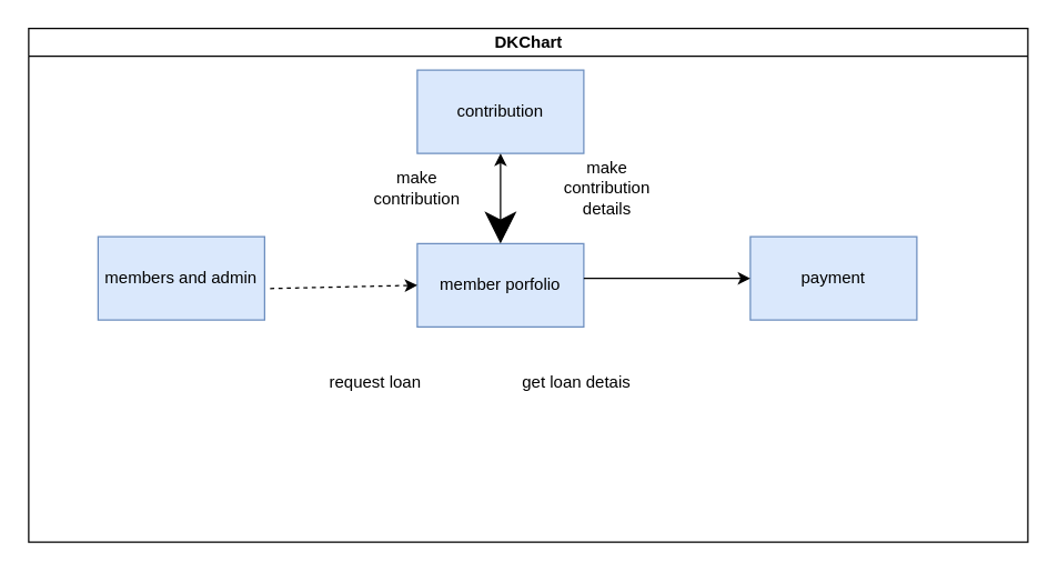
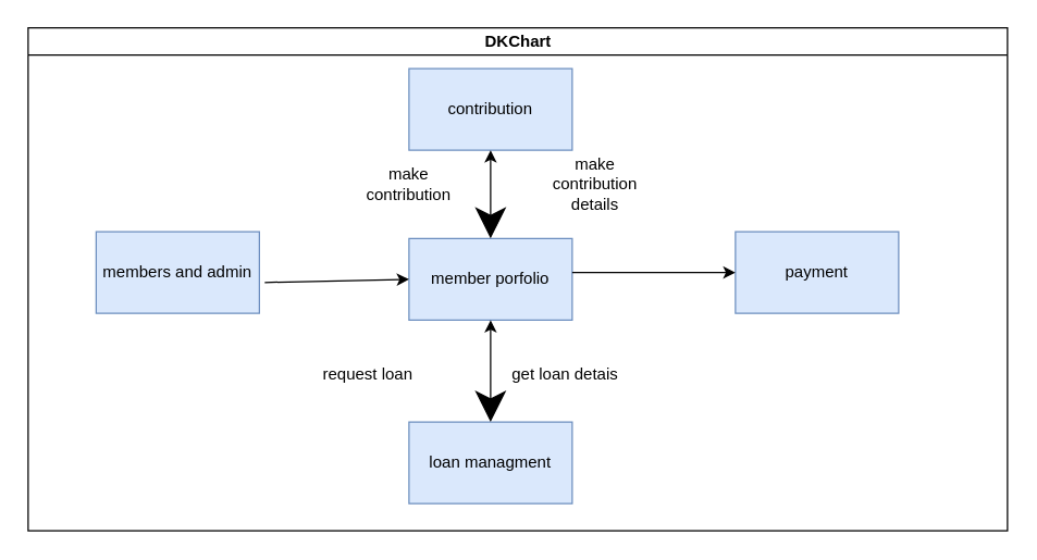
  <mxCell id="0" />
  <mxCell id="1" parent="0" />
  <mxCell id="2" value="DKChart" style="swimlane;html=1;startSize=20;horizontal=1;containerType=tree;glass=0;" parent="1" vertex="1"><mxGeometry x="20" y="20" width="720" height="370" as="geometry" /></mxCell>
  <mxCell id="3" value="contribution" style="rounded=0;whiteSpace=wrap;html=1;glass=0;strokeColor=#6c8ebf;align=center;verticalAlign=middle;fontFamily=Helvetica;fontSize=12;startSize=20;fillColor=#dae8fc;" vertex="1" parent="2"><mxGeometry x="280" y="30" width="120" height="60" as="geometry" /></mxCell>
  <mxCell id="4" value="members and admin" style="rounded=0;whiteSpace=wrap;html=1;glass=0;strokeColor=#6c8ebf;align=center;verticalAlign=middle;fontFamily=Helvetica;fontSize=12;startSize=20;fillColor=#dae8fc;" vertex="1" parent="2"><mxGeometry x="50" y="150" width="120" height="60" as="geometry" /></mxCell>
  <mxCell id="5" value="payment" style="rounded=0;whiteSpace=wrap;html=1;glass=0;strokeColor=#6c8ebf;align=center;verticalAlign=middle;fontFamily=Helvetica;fontSize=12;startSize=20;fillColor=#dae8fc;" vertex="1" parent="2"><mxGeometry x="520" y="150" width="120" height="60" as="geometry" /></mxCell>
+ <mxCell id="6" value="loan managment" style="rounded=0;whiteSpace=wrap;html=1;glass=0;strokeColor=#6c8ebf;align=center;verticalAlign=middle;fontFamily=Helvetica;fontSize=12;startSize=20;fillColor=#dae8fc;" vertex="1" parent="2"><mxGeometry x="280" y="290" width="120" height="60" as="geometry" /></mxCell>
  <mxCell id="7" value="member porfolio" style="rounded=0;whiteSpace=wrap;html=1;glass=0;strokeColor=#6c8ebf;align=center;verticalAlign=middle;fontFamily=Helvetica;fontSize=12;startSize=20;fillColor=#dae8fc;" vertex="1" parent="2"><mxGeometry x="280" y="155" width="120" height="60" as="geometry" /></mxCell>
- <mxCell id="8" value="" style="endArrow=classic;html=1;rounded=0;fontFamily=Helvetica;fontSize=12;fontColor=default;startSize=20;entryX=0;entryY=0.5;entryDx=0;entryDy=0;exitX=1.033;exitY=0.622;exitDx=0;exitDy=0;exitPerimeter=0;dashed=1;" edge="1" parent="2" source="4" target="7"><mxGeometry width="50" height="50" relative="1" as="geometry"><mxPoint x="170" y="170" as="sourcePoint" /><mxPoint x="220" y="120" as="targetPoint" /></mxGeometry></mxCell>
+ <mxCell id="8" value="" style="endArrow=classic;html=1;rounded=0;fontFamily=Helvetica;fontSize=12;fontColor=default;startSize=20;entryX=0;entryY=0.5;entryDx=0;entryDy=0;exitX=1.033;exitY=0.622;exitDx=0;exitDy=0;exitPerimeter=0;" edge="1" parent="2" source="4" target="7"><mxGeometry width="50" height="50" relative="1" as="geometry"><mxPoint x="170" y="170" as="sourcePoint" /><mxPoint x="220" y="120" as="targetPoint" /></mxGeometry></mxCell>
  <mxCell id="9" value="" style="endArrow=classic;startArrow=classic;html=1;rounded=0;fontFamily=Helvetica;fontSize=12;fontColor=default;startSize=20;entryX=0.5;entryY=1;entryDx=0;entryDy=0;exitX=0.5;exitY=0;exitDx=0;exitDy=0;" edge="1" parent="2" source="7" target="3"><mxGeometry width="50" height="50" relative="1" as="geometry"><mxPoint x="330" y="140" as="sourcePoint" /><mxPoint x="380" y="90" as="targetPoint" /></mxGeometry></mxCell>
  <mxCell id="10" value="" style="endArrow=classic;html=1;rounded=0;fontFamily=Helvetica;fontSize=12;fontColor=default;startSize=20;entryX=0;entryY=0.5;entryDx=0;entryDy=0;exitX=1;exitY=0.417;exitDx=0;exitDy=0;exitPerimeter=0;" edge="1" parent="2" source="7" target="5"><mxGeometry width="50" height="50" relative="1" as="geometry"><mxPoint x="400" y="170" as="sourcePoint" /><mxPoint x="490" y="170" as="targetPoint" /></mxGeometry></mxCell>
  <mxCell id="11" value="make contribution" style="text;html=1;strokeColor=none;fillColor=none;align=center;verticalAlign=middle;whiteSpace=wrap;rounded=0;fontSize=12;fontFamily=Helvetica;fontColor=default;" vertex="1" parent="2"><mxGeometry x="250" y="100" width="60" height="30" as="geometry" /></mxCell>
  <mxCell id="12" value="make contribution details" style="text;html=1;strokeColor=none;fillColor=none;align=center;verticalAlign=middle;whiteSpace=wrap;rounded=0;fontSize=12;fontFamily=Helvetica;fontColor=default;" vertex="1" parent="2"><mxGeometry x="374" y="100" width="86" height="30" as="geometry" /></mxCell>
+ <mxCell id="13" value="" style="endArrow=classic;startArrow=classic;html=1;rounded=0;fontFamily=Helvetica;fontSize=12;fontColor=default;startSize=20;exitX=0.5;exitY=0;exitDx=0;exitDy=0;entryX=0.5;entryY=1;entryDx=0;entryDy=0;" edge="1" parent="2" source="6" target="7"><mxGeometry width="50" height="50" relative="1" as="geometry"><mxPoint x="290" y="250" as="sourcePoint" /><mxPoint x="340" y="220" as="targetPoint" /></mxGeometry></mxCell>
  <mxCell id="14" value="request loan" style="text;html=1;strokeColor=none;fillColor=none;align=center;verticalAlign=middle;whiteSpace=wrap;rounded=0;fontSize=12;fontFamily=Helvetica;fontColor=default;" vertex="1" parent="2"><mxGeometry x="210" y="240" width="80" height="30" as="geometry" /></mxCell>
  <mxCell id="15" value="get loan detais" style="text;html=1;strokeColor=none;fillColor=none;align=center;verticalAlign=middle;whiteSpace=wrap;rounded=0;fontSize=12;fontFamily=Helvetica;fontColor=default;" vertex="1" parent="2"><mxGeometry x="350" y="240" width="90" height="30" as="geometry" /></mxCell>
